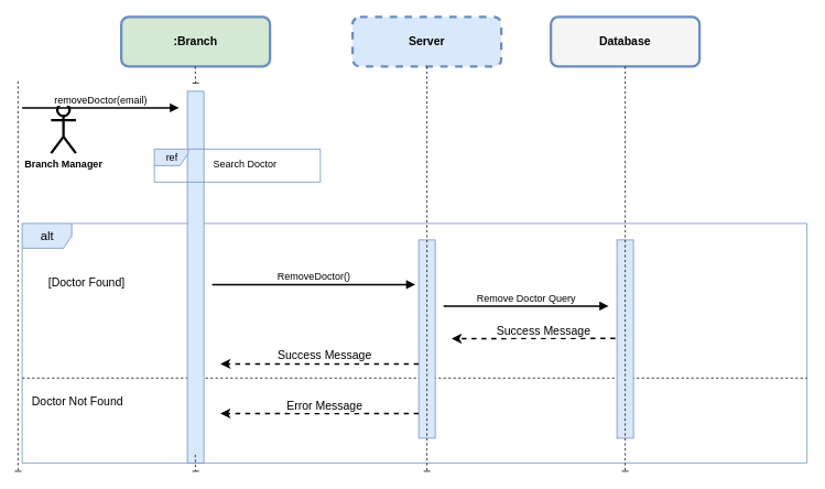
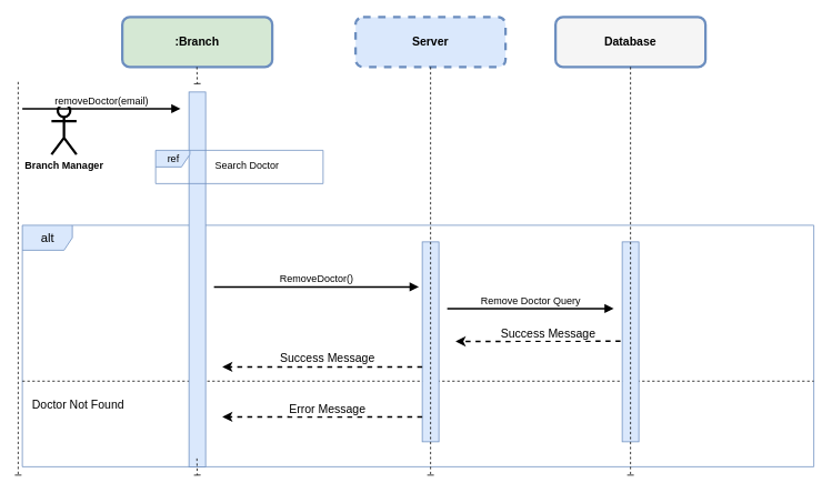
  <mxCell id="0" />
  <mxCell id="1" parent="0" />
  <mxCell id="2" value="&lt;span style=&quot;font-size: 14px;&quot;&gt;&lt;b&gt;:Branch&lt;/b&gt;&lt;/span&gt;" style="rounded=1;whiteSpace=wrap;html=1;strokeWidth=3;fillColor=#d5e8d4;strokeColor=#6c8ebf;" parent="1" vertex="1"><mxGeometry x="146" y="20" width="180" height="60" as="geometry" /></mxCell>
  <mxCell id="3" value="" style="edgeStyle=none;html=1;dashed=1;strokeWidth=1;endArrow=baseDash;endFill=0;startArrow=none;" parent="1" edge="1"><mxGeometry relative="1" as="geometry"><mxPoint x="235.5" y="80" as="sourcePoint" /><mxPoint x="236" y="100" as="targetPoint" /></mxGeometry></mxCell>
  <mxCell id="4" value="&lt;b&gt;Branch Manager&lt;/b&gt;" style="shape=umlActor;verticalLabelPosition=bottom;verticalAlign=top;html=1;outlineConnect=0;strokeWidth=3;rounded=1;" parent="1" vertex="1"><mxGeometry x="61" y="125" width="30" height="60" as="geometry" /></mxCell>
  <mxCell id="5" value="" style="edgeStyle=none;html=1;dashed=1;strokeWidth=1;endArrow=baseDash;endFill=0;" parent="1" edge="1"><mxGeometry relative="1" as="geometry"><mxPoint x="20.97" y="97.85" as="sourcePoint" /><mxPoint x="21" y="570" as="targetPoint" /></mxGeometry></mxCell>
  <mxCell id="6" value="&lt;font style=&quot;font-size: 15px;&quot;&gt;alt&lt;/font&gt;" style="shape=umlFrame;tabWidth=110;tabHeight=30;tabPosition=left;html=1;boundedLbl=1;labelInHeader=1;width=60;height=30;fontSize=13;fillColor=#dae8fc;strokeColor=#6c8ebf;" parent="1" vertex="1"><mxGeometry x="26" y="270" width="950" height="290" as="geometry" /></mxCell>
  <mxCell id="7" value="" style="line;strokeWidth=1;dashed=1;labelPosition=center;verticalLabelPosition=bottom;align=left;verticalAlign=top;spacingLeft=20;spacingTop=15;fontSize=13;" parent="6" vertex="1"><mxGeometry y="182" width="950" height="10.4" as="geometry" /></mxCell>
  <mxCell id="8" value="Doctor Not Found" style="text;fontSize=14;" parent="6" vertex="1"><mxGeometry width="100" height="20" relative="1" as="geometry"><mxPoint x="10" y="200" as="offset" /></mxGeometry></mxCell>
- <mxCell id="9" value="[Doctor Found]" style="text;fontSize=14;" parent="6" vertex="1"><mxGeometry x="30" y="56.875" width="100" height="16.25" as="geometry" /></mxCell>
  <mxCell id="10" value="" style="html=1;points=[];perimeter=orthogonalPerimeter;fontSize=12;fillColor=#dae8fc;strokeColor=#6c8ebf;" parent="6" vertex="1"><mxGeometry x="200" y="-160" width="20" height="450" as="geometry" /></mxCell>
  <mxCell id="11" value="" style="html=1;points=[];perimeter=orthogonalPerimeter;fontSize=12;fillColor=#dae8fc;strokeColor=#6c8ebf;" parent="6" vertex="1"><mxGeometry x="480" y="20" width="20" height="240" as="geometry" /></mxCell>
  <mxCell id="12" value="&lt;span style=&quot;font-size: 12px;&quot;&gt;RemoveDoctor()&lt;/span&gt;" style="html=1;verticalAlign=bottom;endArrow=block;strokeWidth=2;entryX=-0.2;entryY=0.225;entryDx=0;entryDy=0;entryPerimeter=0;" parent="6" target="11" edge="1"><mxGeometry width="80" relative="1" as="geometry"><mxPoint x="230" y="74" as="sourcePoint" /><mxPoint x="430" y="73.12" as="targetPoint" /></mxGeometry></mxCell>
  <mxCell id="13" value="" style="endArrow=classic;html=1;strokeWidth=2;fontSize=13;dashed=1;" parent="6" source="11" edge="1"><mxGeometry relative="1" as="geometry"><mxPoint x="405.217" y="229.997" as="sourcePoint" /><mxPoint x="240" y="230" as="targetPoint" /></mxGeometry></mxCell>
  <mxCell id="14" value="&lt;font style=&quot;font-size: 14px;&quot;&gt;Error Message&lt;/font&gt;" style="edgeLabel;resizable=0;html=1;align=center;verticalAlign=middle;strokeWidth=3;fontSize=13;rounded=1;" parent="13" connectable="0" vertex="1"><mxGeometry relative="1" as="geometry"><mxPoint x="5" y="-10" as="offset" /></mxGeometry></mxCell>
  <mxCell id="15" value="&lt;span style=&quot;font-size: 12px;&quot;&gt;Remove Doctor Query&lt;/span&gt;" style="html=1;verticalAlign=bottom;endArrow=block;strokeWidth=2;" parent="6" edge="1"><mxGeometry width="80" relative="1" as="geometry"><mxPoint x="510" y="100" as="sourcePoint" /><mxPoint x="710" y="100" as="targetPoint" /></mxGeometry></mxCell>
  <mxCell id="16" value="" style="endArrow=classic;html=1;strokeWidth=2;fontSize=13;dashed=1;" parent="6" edge="1"><mxGeometry relative="1" as="geometry"><mxPoint x="730" y="139" as="sourcePoint" /><mxPoint x="519.999" y="139.497" as="targetPoint" /></mxGeometry></mxCell>
  <mxCell id="17" value="&lt;font style=&quot;font-size: 14px;&quot;&gt;Success Message&lt;/font&gt;" style="edgeLabel;resizable=0;html=1;align=center;verticalAlign=middle;strokeWidth=3;fontSize=13;rounded=1;" parent="16" connectable="0" vertex="1"><mxGeometry relative="1" as="geometry"><mxPoint x="5" y="-10" as="offset" /></mxGeometry></mxCell>
  <mxCell id="18" value="" style="endArrow=classic;html=1;strokeWidth=2;fontSize=13;dashed=1;" parent="6" source="11" edge="1"><mxGeometry relative="1" as="geometry"><mxPoint x="425.217" y="169.997" as="sourcePoint" /><mxPoint x="239.999" y="169.997" as="targetPoint" /></mxGeometry></mxCell>
  <mxCell id="19" value="&lt;font style=&quot;font-size: 14px;&quot;&gt;Success Message&lt;/font&gt;" style="edgeLabel;resizable=0;html=1;align=center;verticalAlign=middle;strokeWidth=3;fontSize=13;rounded=1;" parent="18" connectable="0" vertex="1"><mxGeometry relative="1" as="geometry"><mxPoint x="5" y="-10" as="offset" /></mxGeometry></mxCell>
  <mxCell id="20" value="ref" style="shape=umlFrame;tabPosition=left;html=1;boundedLbl=1;labelInHeader=1;width=41;height=20;fillColor=#dae8fc;strokeColor=#6c8ebf;" parent="1" vertex="1"><mxGeometry x="186" y="180" width="201" height="40" as="geometry" /></mxCell>
  <mxCell id="21" value="Search Doctor" style="text;align=center;" parent="20" vertex="1"><mxGeometry width="100" height="20" relative="1" as="geometry"><mxPoint x="60" y="5" as="offset" /></mxGeometry></mxCell>
  <mxCell id="22" value="&lt;span style=&quot;font-size: 12px;&quot;&gt;removeDoctor(email)&lt;/span&gt;" style="html=1;verticalAlign=bottom;endArrow=block;strokeWidth=2;" parent="1" edge="1"><mxGeometry width="80" relative="1" as="geometry"><mxPoint x="26" y="130" as="sourcePoint" /><mxPoint x="216" y="130" as="targetPoint" /></mxGeometry></mxCell>
  <mxCell id="23" value="" style="edgeStyle=none;html=1;dashed=1;strokeWidth=1;endArrow=baseDash;endFill=0;startArrow=none;" parent="1" edge="1"><mxGeometry relative="1" as="geometry"><mxPoint x="235.5" y="550" as="sourcePoint" /><mxPoint x="236" y="570" as="targetPoint" /></mxGeometry></mxCell>
  <mxCell id="24" value="&lt;span style=&quot;font-size: 14px;&quot;&gt;&lt;b&gt;Server&lt;/b&gt;&lt;/span&gt;" style="rounded=1;whiteSpace=wrap;html=1;strokeWidth=3;fillColor=#dae8fc;strokeColor=#6c8ebf;dashed=1;" parent="1" vertex="1"><mxGeometry x="426" y="20" width="180" height="60" as="geometry" /></mxCell>
  <mxCell id="25" value="" style="edgeStyle=none;html=1;dashed=1;strokeWidth=1;endArrow=baseDash;endFill=0;startArrow=none;exitX=0.5;exitY=1;exitDx=0;exitDy=0;" parent="1" source="24" edge="1"><mxGeometry relative="1" as="geometry"><mxPoint x="516" y="120" as="sourcePoint" /><mxPoint x="516" y="570" as="targetPoint" /></mxGeometry></mxCell>
  <mxCell id="26" value="" style="html=1;points=[];perimeter=orthogonalPerimeter;fontSize=12;fillColor=#dae8fc;strokeColor=#6c8ebf;" parent="1" vertex="1"><mxGeometry x="746" y="290" width="20" height="240" as="geometry" /></mxCell>
  <mxCell id="27" value="&lt;span style=&quot;font-size: 14px;&quot;&gt;&lt;b&gt;Database&lt;/b&gt;&lt;/span&gt;" style="rounded=1;whiteSpace=wrap;html=1;strokeWidth=3;fillColor=#f5f5f5;strokeColor=#6c8ebf;" parent="1" vertex="1"><mxGeometry x="666" y="20" width="180" height="60" as="geometry" /></mxCell>
  <mxCell id="28" value="" style="edgeStyle=none;html=1;dashed=1;strokeWidth=1;endArrow=baseDash;endFill=0;startArrow=none;exitX=0.5;exitY=1;exitDx=0;exitDy=0;" parent="1" source="27" edge="1"><mxGeometry relative="1" as="geometry"><mxPoint x="756" y="120" as="sourcePoint" /><mxPoint x="756" y="570" as="targetPoint" /></mxGeometry></mxCell>
